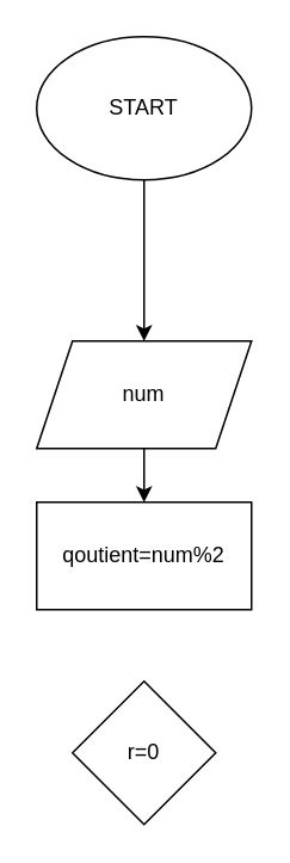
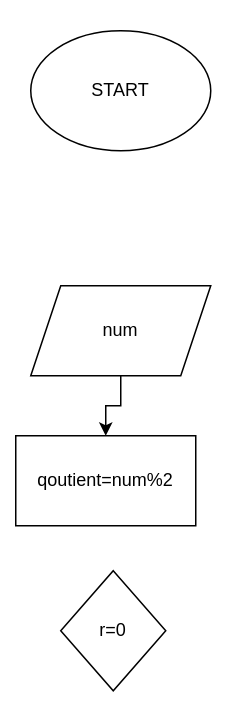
  <mxCell id="0" />
  <mxCell id="1" parent="0" />
- <mxCell id="2" value="" style="edgeStyle=orthogonalEdgeStyle;rounded=0;orthogonalLoop=1;jettySize=auto;html=1;" parent="1" source="3" target="5" edge="1"><mxGeometry relative="1" as="geometry" /></mxCell>
  <mxCell id="3" value="START" style="ellipse;whiteSpace=wrap;html=1;" parent="1" vertex="1"><mxGeometry x="20" y="20" width="120" height="80" as="geometry" /></mxCell>
  <mxCell id="4" value="" style="edgeStyle=orthogonalEdgeStyle;rounded=0;orthogonalLoop=1;jettySize=auto;html=1;" edge="1" parent="1" source="5" target="6"><mxGeometry relative="1" as="geometry" /></mxCell>
  <mxCell id="5" value="num" style="shape=parallelogram;perimeter=parallelogramPerimeter;whiteSpace=wrap;html=1;fixedSize=1;" parent="1" vertex="1"><mxGeometry x="20" y="190" width="120" height="60" as="geometry" /></mxCell>
- <mxCell id="6" value="qoutient=num%2" style="whiteSpace=wrap;html=1;" parent="1" vertex="1"><mxGeometry x="20" y="280" width="120" height="60" as="geometry" /></mxCell>
- <mxCell id="7" value="r=0" style="rhombus;whiteSpace=wrap;html=1;" vertex="1" parent="1"><mxGeometry x="40" y="380" width="80" height="80" as="geometry" /></mxCell>
+ <mxCell id="6" value="qoutient=num%2" style="whiteSpace=wrap;html=1;" parent="1" vertex="1"><mxGeometry x="10" y="290" width="120" height="60" as="geometry" /></mxCell>
+ <mxCell id="7" value="r=0" style="rhombus;whiteSpace=wrap;html=1;" vertex="1" parent="1"><mxGeometry x="40" y="380" width="70" height="80" as="geometry" /></mxCell>
